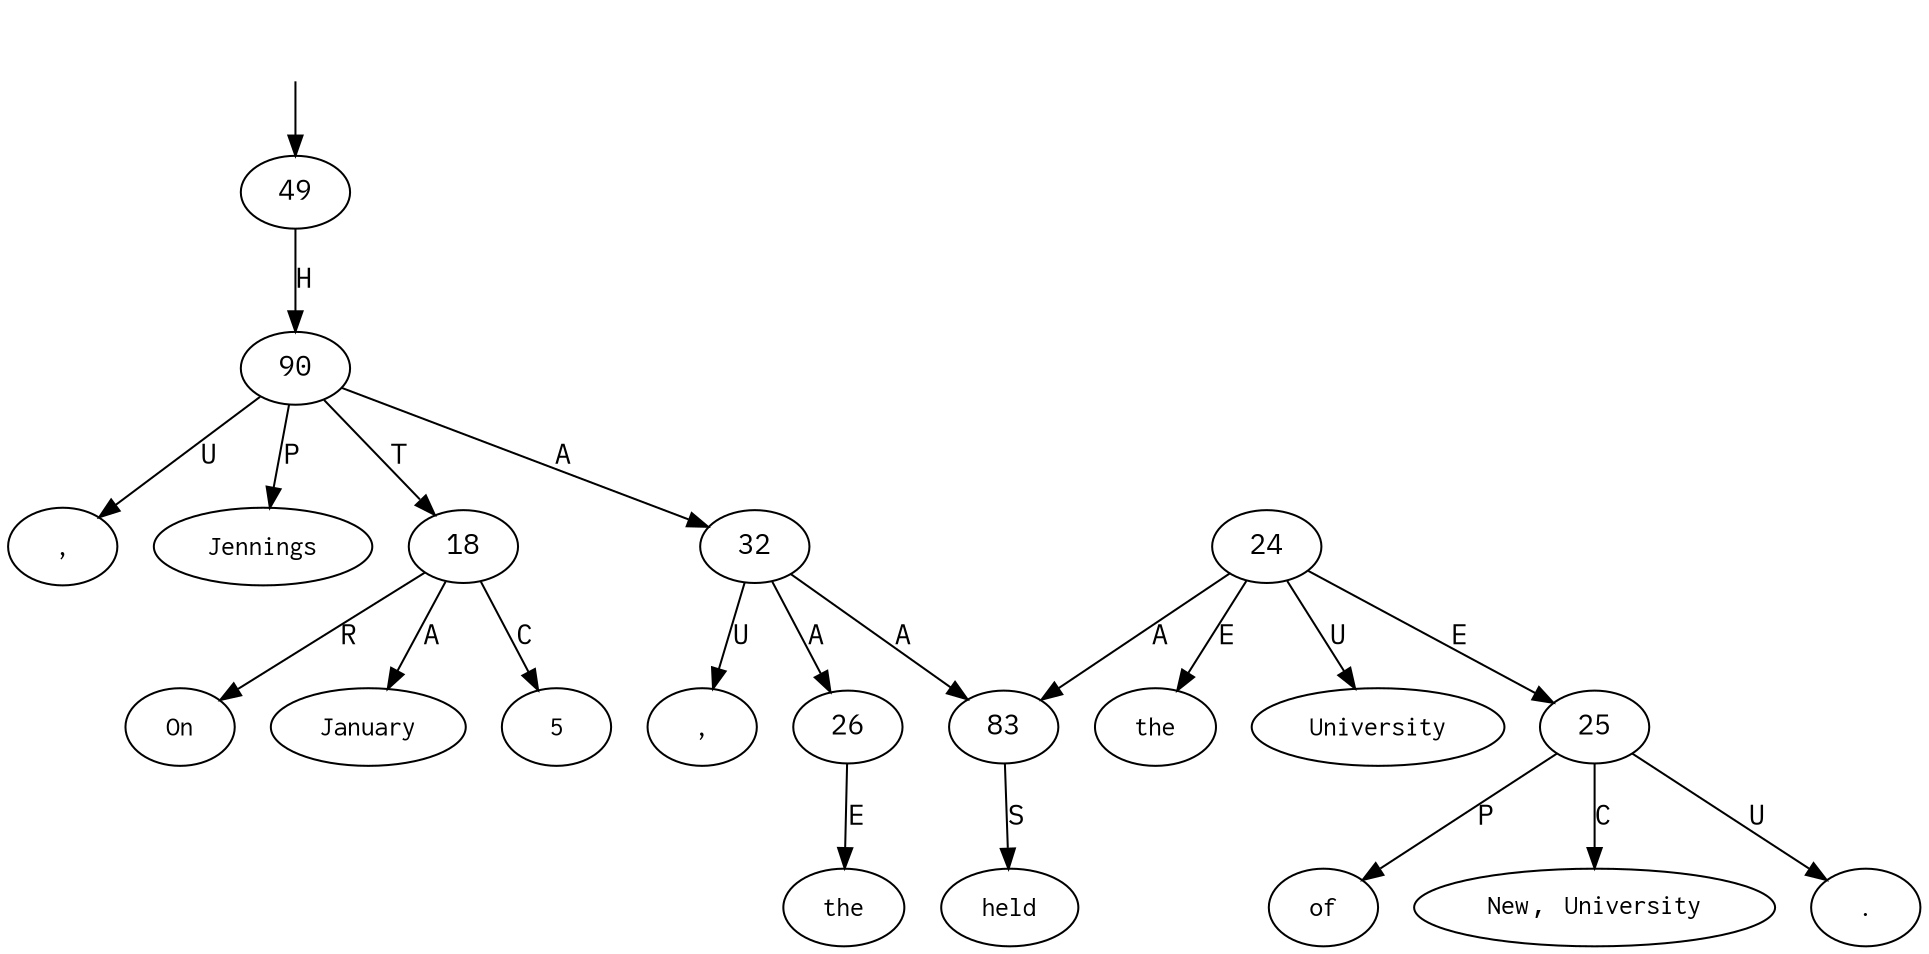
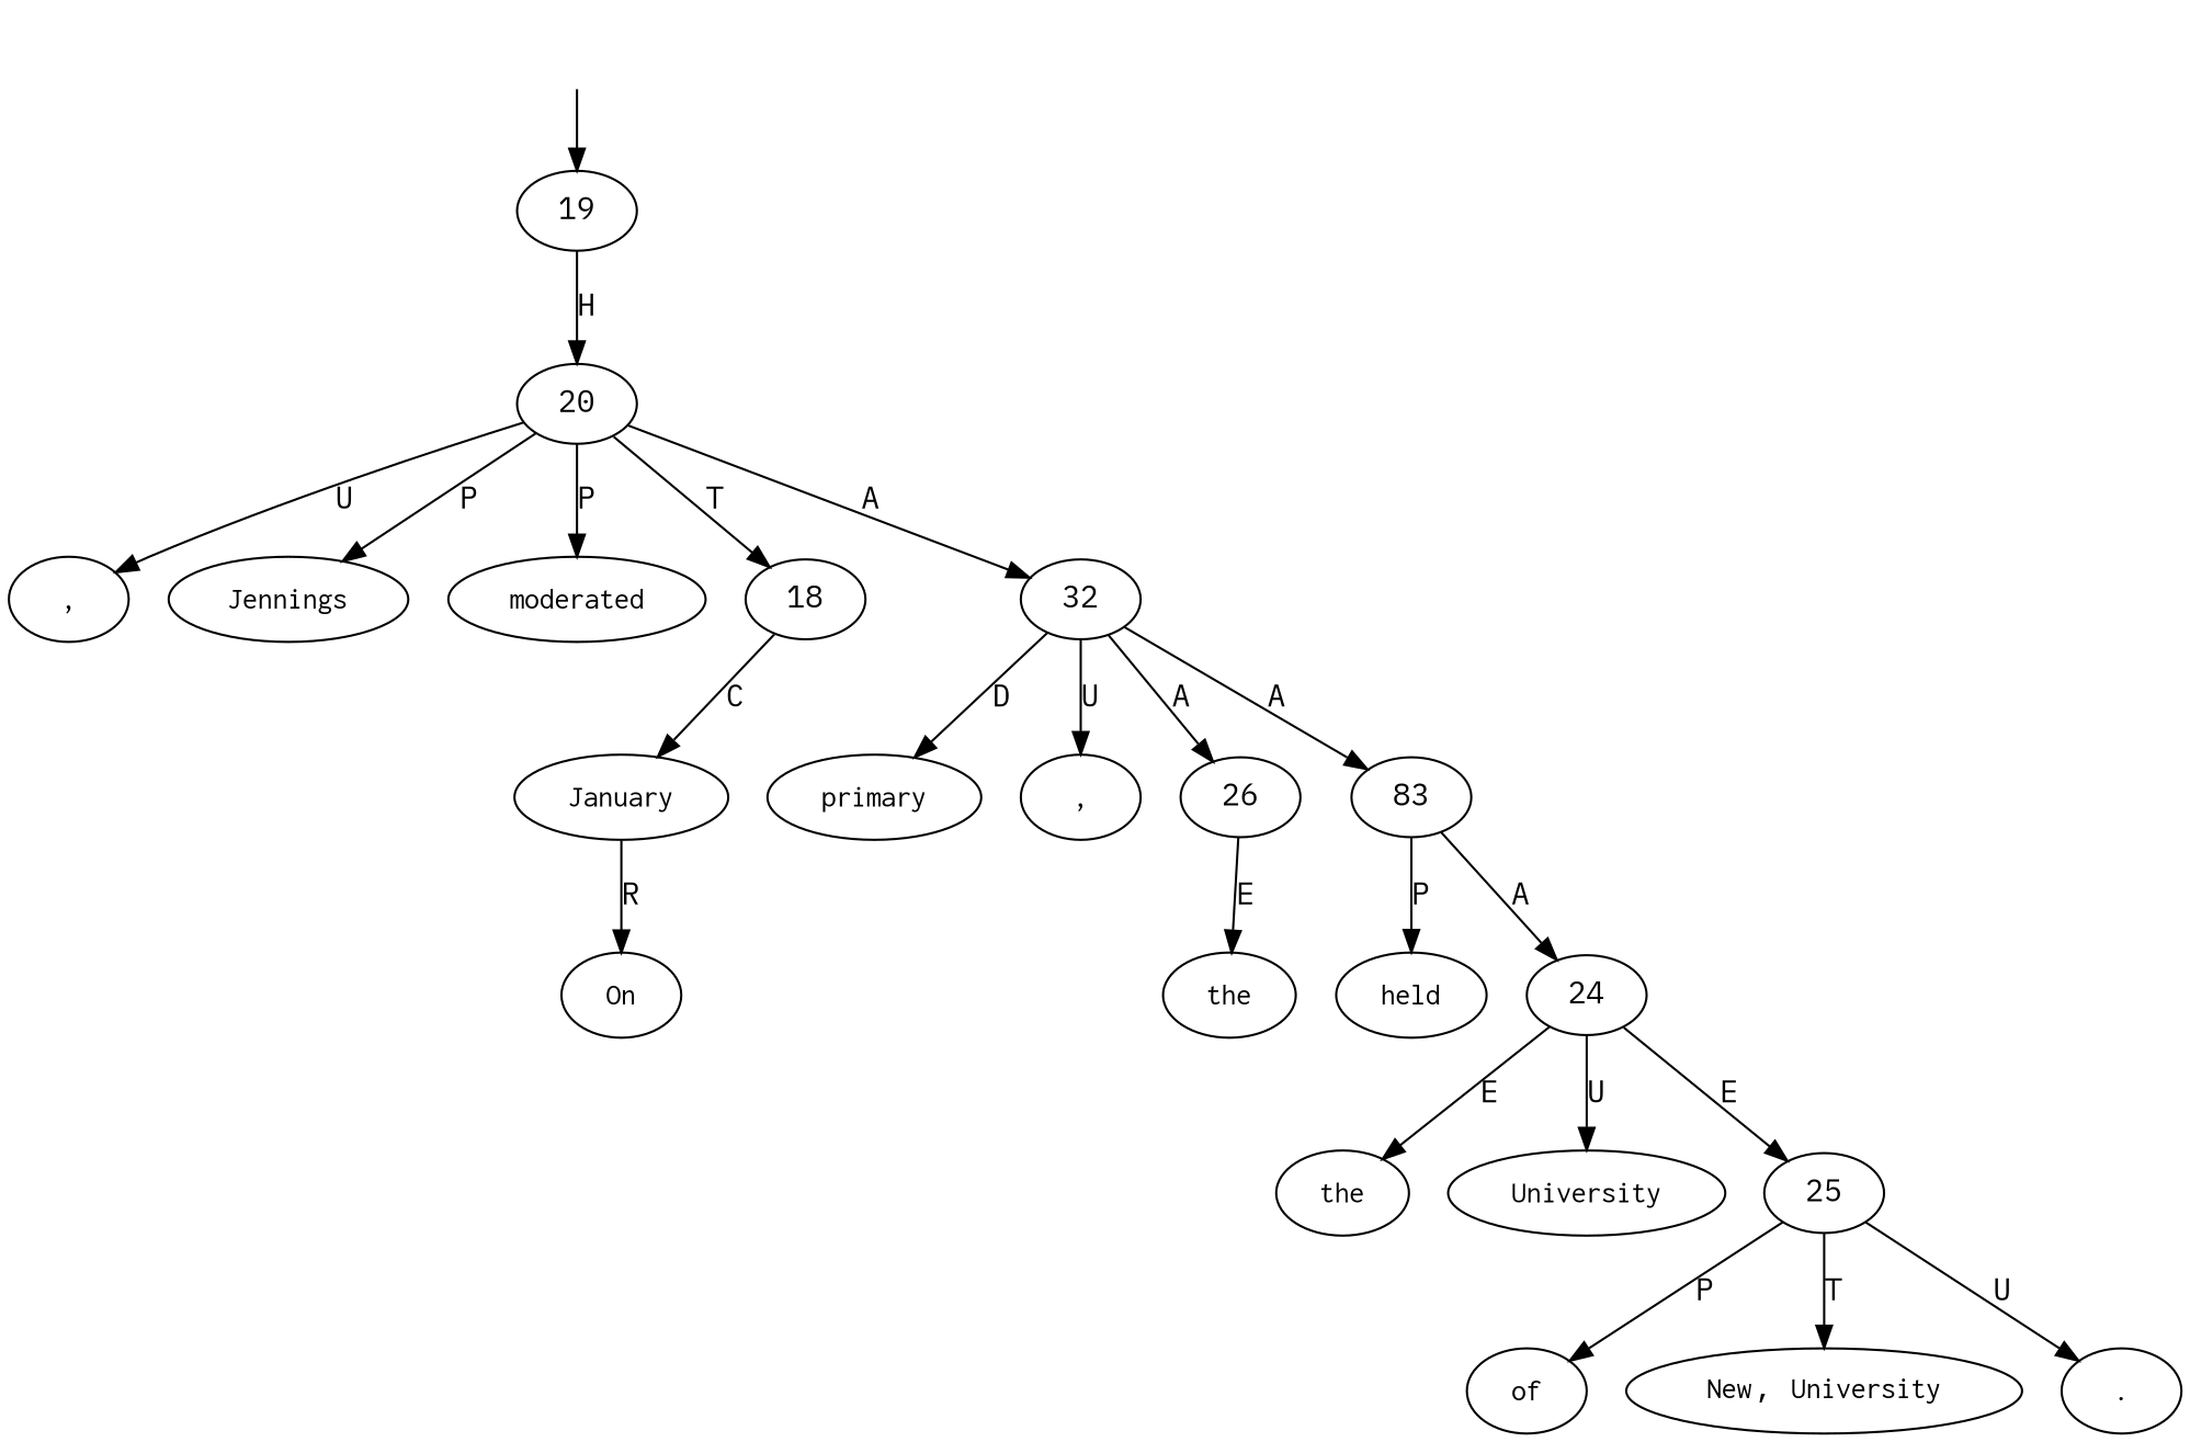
  digraph {
    fontname="IBM Plex Mono"
    node [fontname="IBM Plex Mono" shape=oval]
    edge [fontname="IBM Plex Mono"]
    top [style=invis shape=""]
-   19 [label=49 shape=""]
-   20 [label=90 shape=""]
+   19 [shape=""]
+   20 [shape=""]
    n4 [label=<<table align="center" border="0" cellspacing="0"><tr><td colspan="2"><font face="Courier">,</font></td></tr></table>>]
    n5 [label=<<table align="center" border="0" cellspacing="0"><tr><td colspan="2"><font face="Courier">Jennings</font></td></tr></table>>]
+   n6 [label=<<table align="center" border="0" cellspacing="0"><tr><td colspan="2"><font face="Courier">moderated</font></td></tr></table>>]
    18 [shape=""]
    n8 [label=32 shape=""]
    n9 [label=<<table align="center" border="0" cellspacing="0"><tr><td colspan="2"><font face="Courier">On</font></td></tr></table>>]
    n10 [label=<<table align="center" border="0" cellspacing="0"><tr><td colspan="2"><font face="Courier">January</font></td></tr></table>>]
-   n11 [label=<<table align="center" border="0" cellspacing="0"><tr><td colspan="2"><font face="Courier">5</font></td></tr></table>>]
    n12 [label=<<table align="center" border="0" cellspacing="0"><tr><td colspan="2"><font face="Courier">the</font></td></tr></table>>]
+   n13 [label=<<table align="center" border="0" cellspacing="0"><tr><td colspan="2"><font face="Courier">primary</font></td></tr></table>>]
    n14 [label=<<table align="center" border="0" cellspacing="0"><tr><td colspan="2"><font face="Courier">,</font></td></tr></table>>]
    n15 [label=<<table align="center" border="0" cellspacing="0"><tr><td colspan="2"><font face="Courier">held</font></td></tr></table>>]
    n16 [label=<<table align="center" border="0" cellspacing="0"><tr><td colspan="2"><font face="Courier">the</font></td></tr></table>>]
    n17 [label=<<table align="center" border="0" cellspacing="0"><tr><td colspan="2"><font face="Courier">University</font></td></tr></table>>]
    n18 [label=<<table align="center" border="0" cellspacing="0"><tr><td colspan="2"><font face="Courier">of</font></td></tr></table>>]
    n19 [label=<<table align="center" border="0" cellspacing="0"><tr><td colspan="2"><font face="Courier">New</font>,&nbsp;<font face="Courier">University</font></td></tr></table>>]
    n20 [label=<<table align="center" border="0" cellspacing="0"><tr><td colspan="2"><font face="Courier">.</font></td></tr></table>>]
    n21 [label=26 shape=""]
    n22 [label=83 shape=""]
    24 [shape=""]
    25 [shape=""]
    top -> 19
    19 -> 20 [label=H]
    20 -> n4 [label=U]
    20 -> n5 [label=P]
+   20 -> n6 [label=P]
    20 -> 18 [label=T]
    20 -> n8 [label=A]
-   18 -> n9 [label=R]
-   18 -> n10 [label=A]
-   18 -> n11 [label=C]
+   n10 -> n9 [label=R]
+   18 -> n10 [label=C]
+   n8 -> n13 [label=D]
    n8 -> n14 [label=U]
    n8 -> n21 [label=A]
    n8 -> n22 [label=A]
    n21 -> n12 [label=E]
-   n22 -> n15 [label=S]
-   24 -> n22 [label=A]
+   n22 -> n15 [label=P]
+   n22 -> 24 [label=A]
    24 -> n16 [label=E]
    24 -> n17 [label=U]
    24 -> 25 [label=E]
    25 -> n18 [label=P]
-   25 -> n19 [label=C]
+   25 -> n19 [label=T]
    25 -> n20 [label=U]
  }
